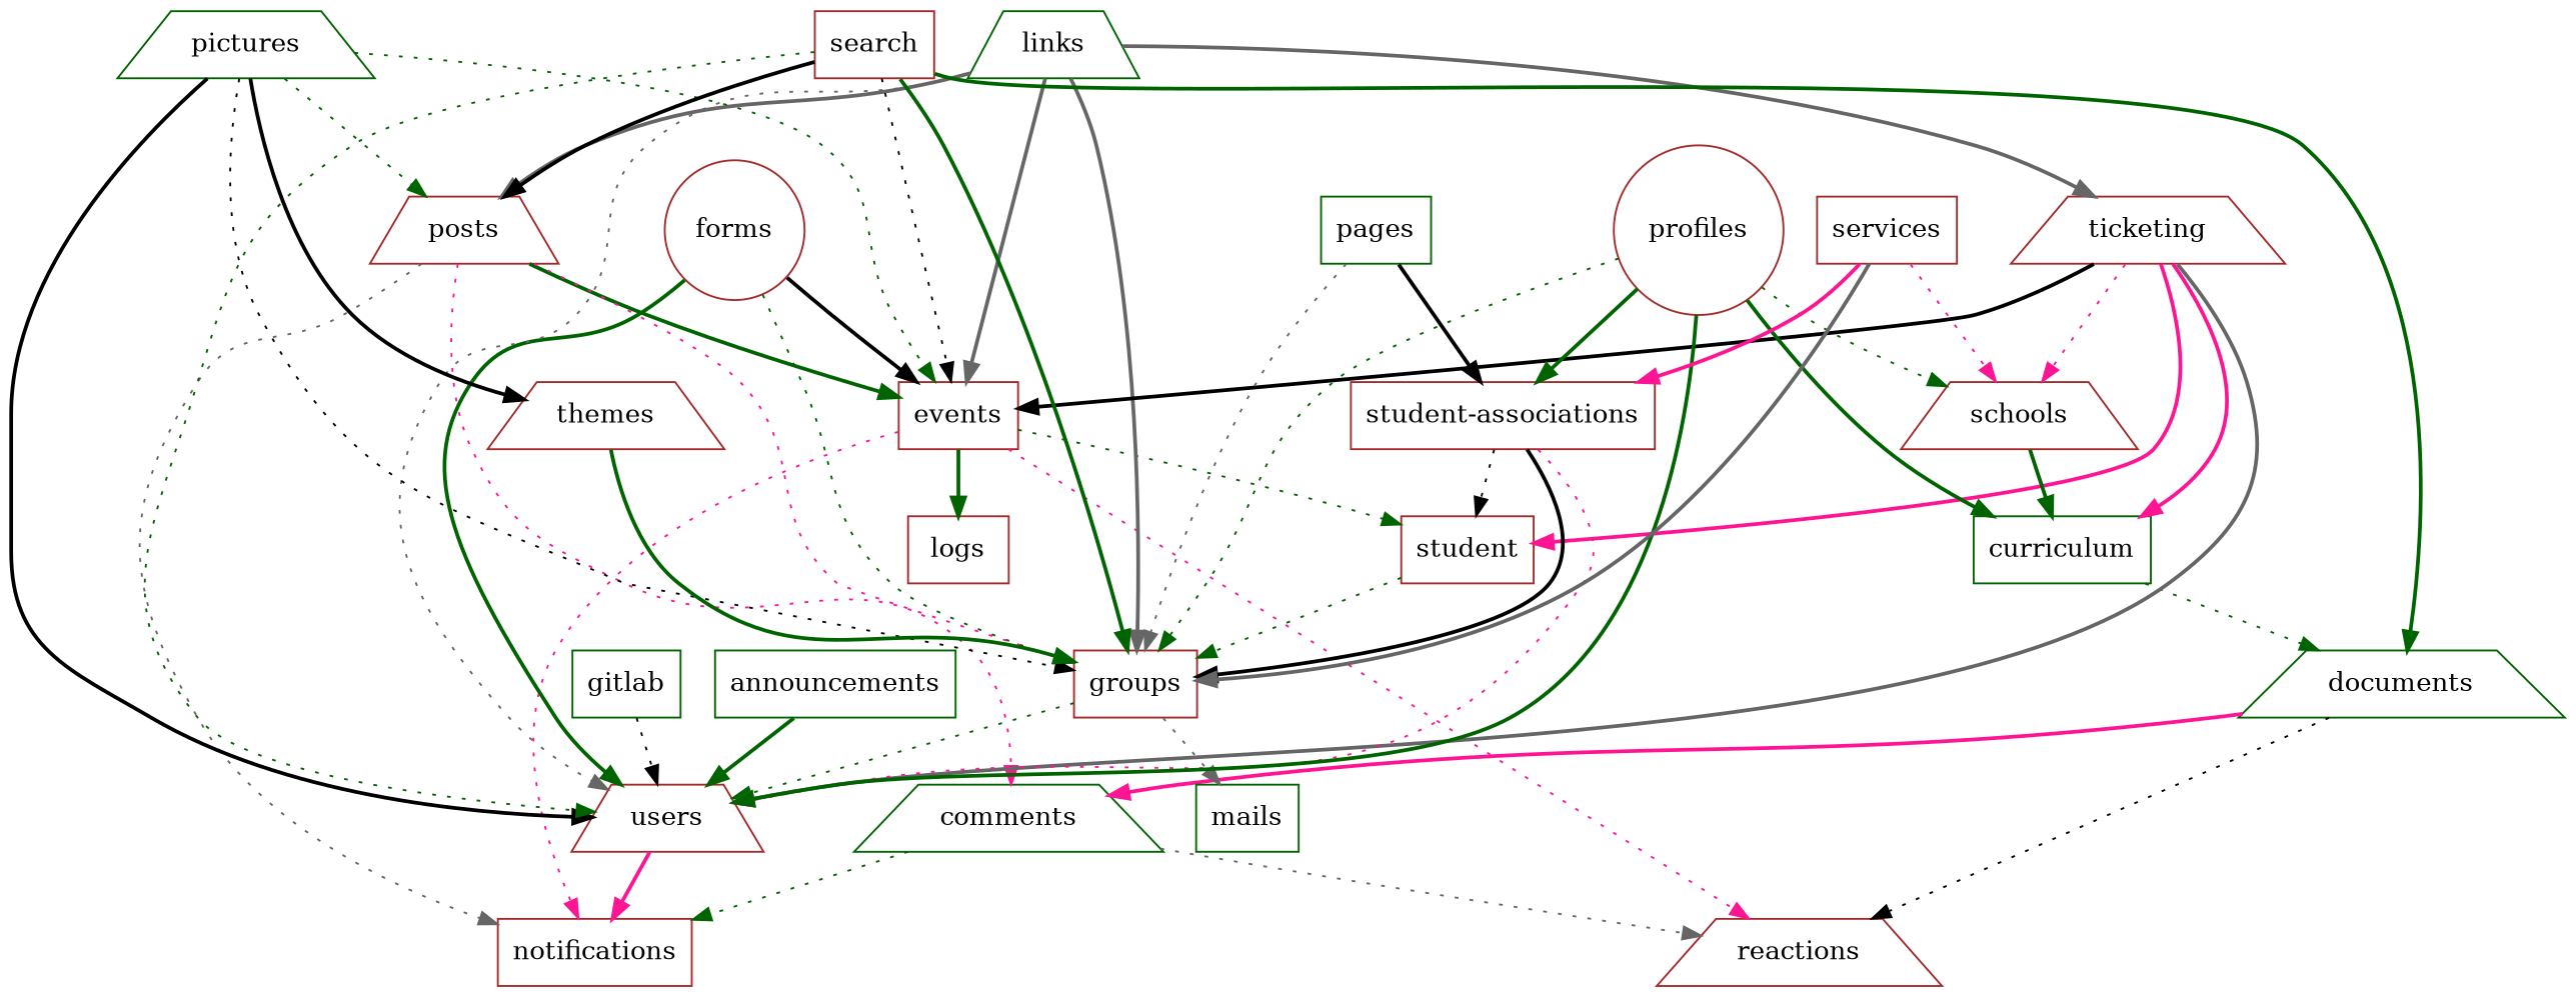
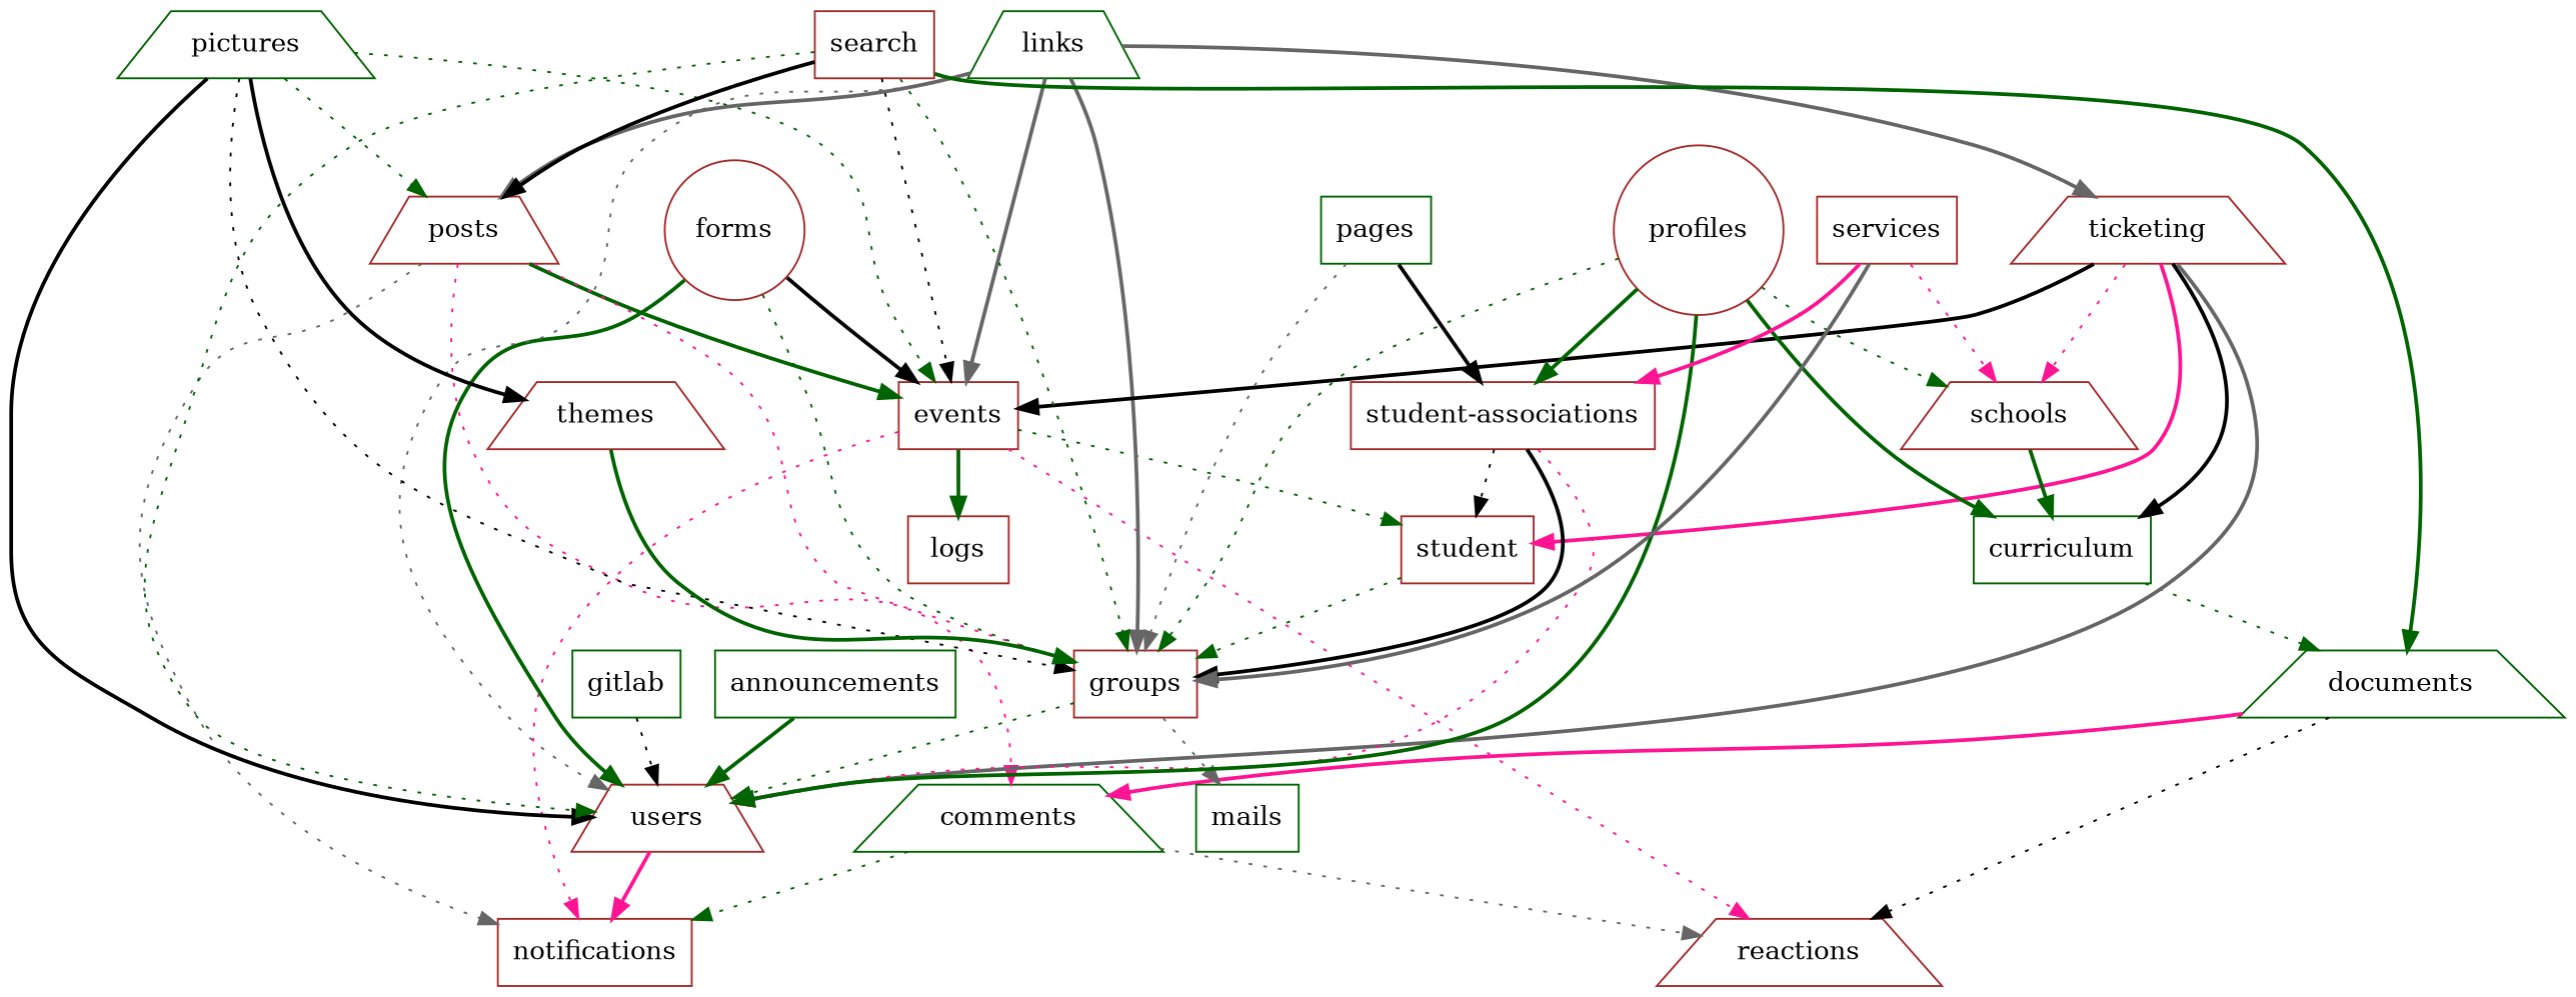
  strict digraph {
    node [color=brown shape=box]
    edge [color=darkgreen style=bold]
    announcements [color=darkgreen]
    users [shape=trapezium]
    notifications
    comments [color=darkgreen shape=trapezium]
    reactions [shape=trapezium]
    curriculum [color=darkgreen]
    documents [color=darkgreen shape=trapezium]
    events
    logs
    n10 [label=student]
    groups
    mails [color=darkgreen]
    forms [shape=circle]
    gitlab [color=darkgreen]
    links [color=darkgreen shape=trapezium]
    posts [shape=trapezium]
    ticketing [shape=trapezium]
    schools [shape=trapezium]
    pages [color=darkgreen]
    "student-associations"
    pictures [color=darkgreen shape=trapezium]
    themes [shape=trapezium]
    profiles [shape=circle]
    search
    services
    announcements -> users
    users -> notifications [color=deeppink]
    comments -> notifications [style=dotted]
    comments -> reactions [color=gray40 style=dotted]
    curriculum -> documents [style=dotted]
    documents -> comments [color=deeppink]
    documents -> reactions [color=black style=dotted]
    events -> notifications [color=deeppink style=dotted]
    events -> reactions [color=deeppink style=dotted]
    events -> logs
    events -> n10 [style=dotted]
    n10 -> groups [style=dotted]
    groups -> users [style=dotted]
    groups -> mails [color=gray40 style=dotted]
    forms -> users
    forms -> events [color=black]
    forms -> groups [style=dotted]
    gitlab -> users [color=black style=dotted]
    links -> users [color=gray40 style=dotted]
    links -> events [color=gray40]
    links -> groups [color=gray40]
    links -> posts [color=gray40]
    links -> ticketing [color=gray40]
    posts -> notifications [color=gray40 style=dotted]
    posts -> comments [color=deeppink style=dotted]
    posts -> events
    posts -> groups [color=deeppink style=dotted]
    ticketing -> users [color=gray40]
-   ticketing -> curriculum [color=deeppink]
+   ticketing -> curriculum [color=black]
    ticketing -> events [color=black]
    ticketing -> n10 [color=deeppink]
    ticketing -> schools [color=deeppink style=dotted]
    schools -> curriculum
    pages -> groups [color=gray40 style=dotted]
    pages -> "student-associations" [color=black]
    "student-associations" -> users [color=deeppink style=dotted]
    "student-associations" -> n10 [color=black style=dotted]
    "student-associations" -> groups [color=black]
    pictures -> users [color=black]
    pictures -> events [style=dotted]
    pictures -> groups [color=black style=dotted]
    pictures -> posts [style=dotted]
    pictures -> themes [color=black]
    themes -> groups
    profiles -> users
    profiles -> curriculum
    profiles -> groups [style=dotted]
    profiles -> schools [style=dotted]
    profiles -> "student-associations"
    search -> users [style=dotted]
    search -> documents
    search -> events [color=black style=dotted]
-   search -> groups
+   search -> groups [style=dotted]
    search -> posts [color=black]
    services -> groups [color=gray40]
    services -> schools [color=deeppink style=dotted]
    services -> "student-associations" [color=deeppink]
  }
